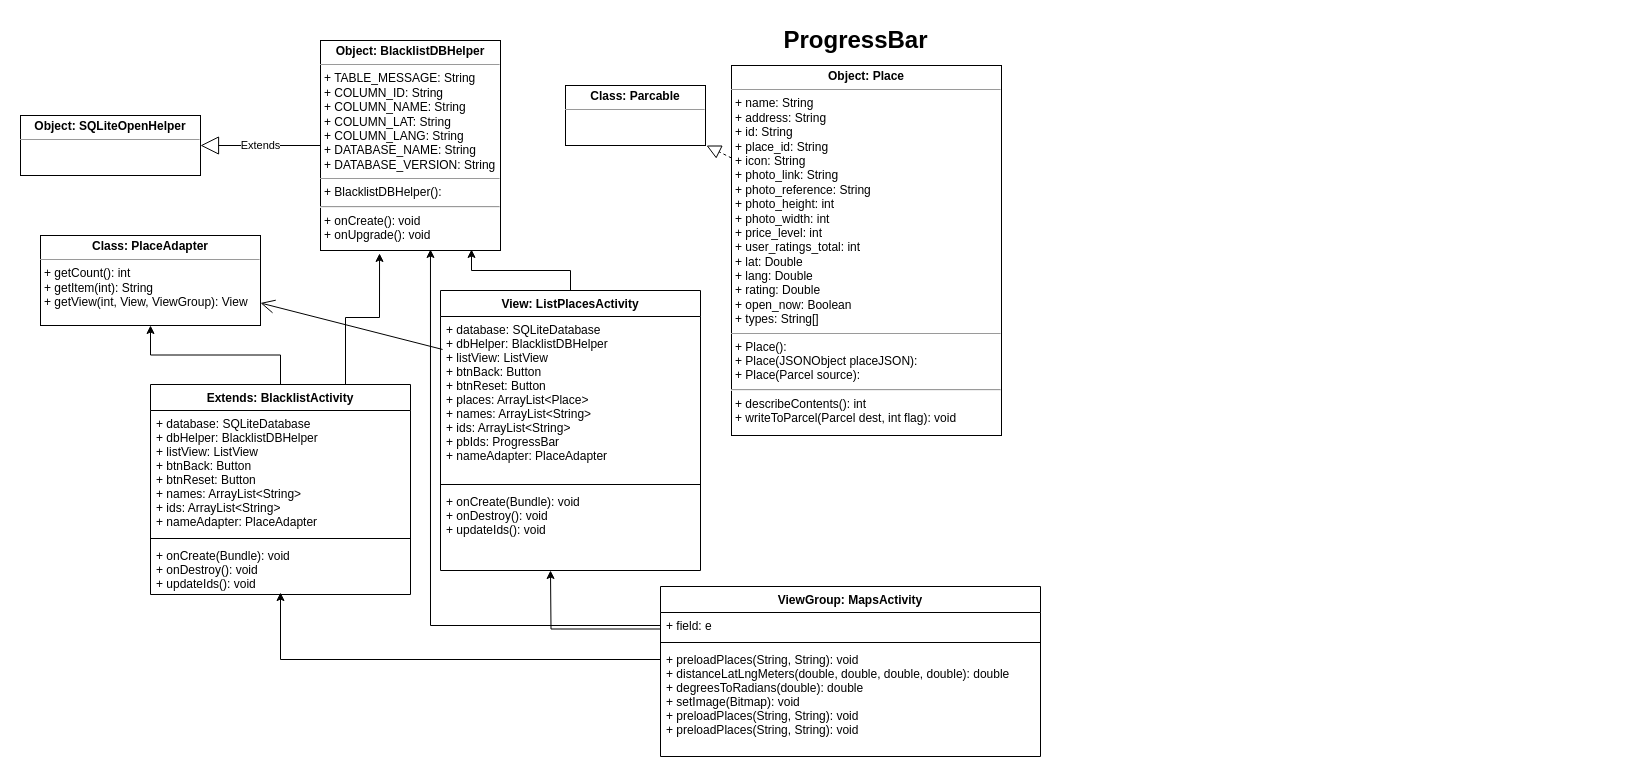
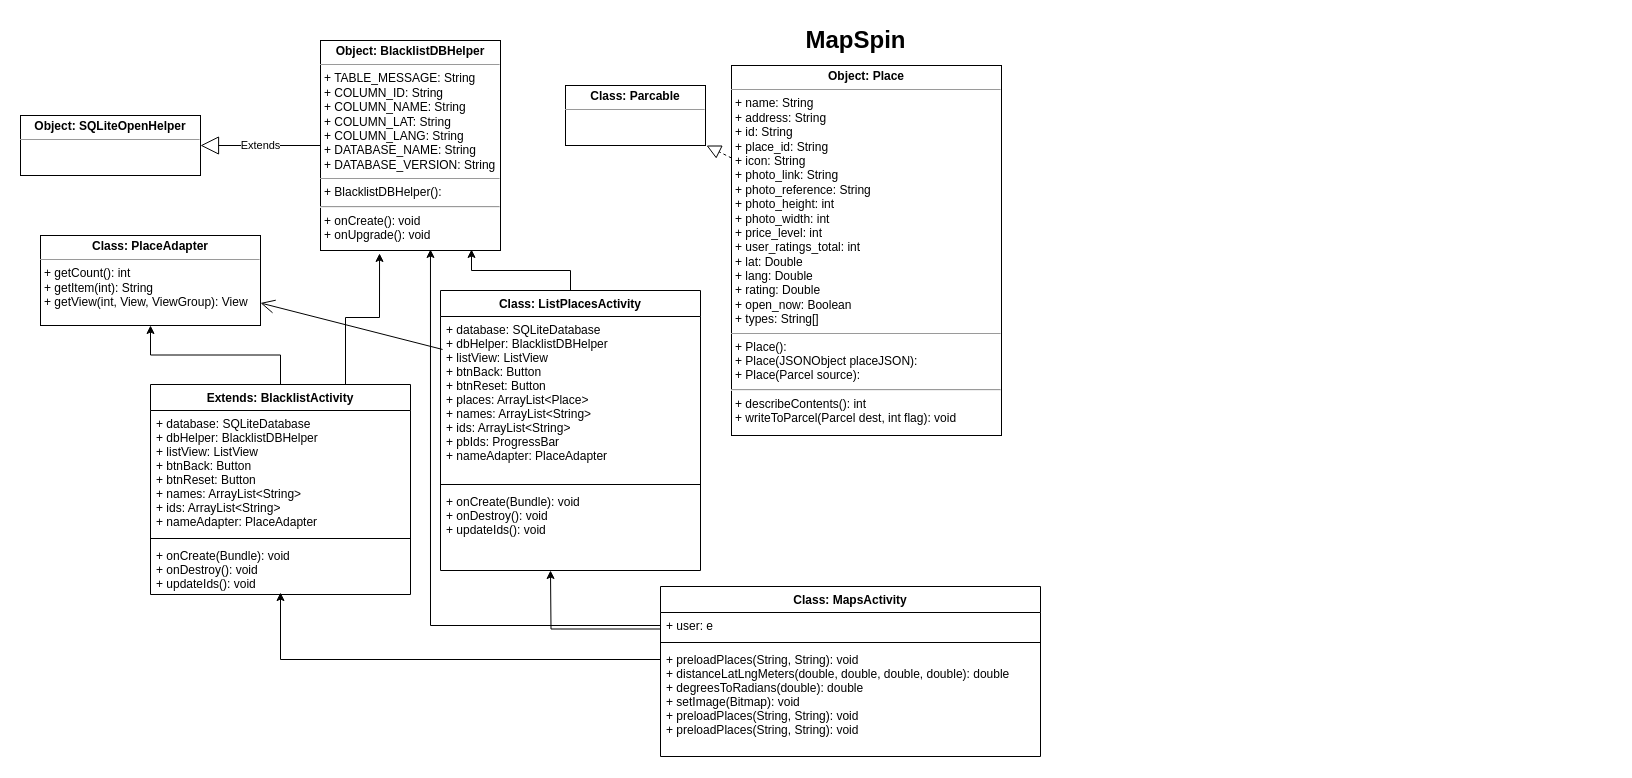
  <mxCell id="0" style=";html=1;" />
  <mxCell id="1" style=";html=1;" parent="0" />
- <mxCell id="2" value="ProgressBar" style="text;strokeColor=none;fillColor=none;html=1;fontSize=24;fontStyle=1;verticalAlign=middle;align=center;" parent="1" vertex="1"><mxGeometry x="100" y="20" width="1510" height="40" as="geometry" /></mxCell>
+ <mxCell id="2" value="MapSpin" style="text;strokeColor=none;fillColor=none;html=1;fontSize=24;fontStyle=1;verticalAlign=middle;align=center;" parent="1" vertex="1"><mxGeometry x="100" y="20" width="1510" height="40" as="geometry" /></mxCell>
  <mxCell id="3" style="edgeStyle=orthogonalEdgeStyle;rounded=0;orthogonalLoop=1;jettySize=auto;html=1;exitX=0;exitY=0.25;exitDx=0;exitDy=0;" parent="1" source="4" edge="1"><mxGeometry relative="1" as="geometry"><mxPoint x="550" y="570" as="targetPoint" /></mxGeometry></mxCell>
- <mxCell id="4" value="ViewGroup: MapsActivity" style="swimlane;fontStyle=1;align=center;verticalAlign=top;childLayout=stackLayout;horizontal=1;startSize=26;horizontalStack=0;resizeParent=1;resizeParentMax=0;resizeLast=0;collapsible=1;marginBottom=0;" parent="1" vertex="1"><mxGeometry x="660" y="586" width="380" height="170" as="geometry"><mxRectangle x="330" y="230" width="110" height="26" as="alternateBounds" /></mxGeometry></mxCell>
- <mxCell id="5" value="+ field: e" style="text;strokeColor=none;fillColor=none;align=left;verticalAlign=top;spacingLeft=4;spacingRight=4;overflow=hidden;rotatable=0;points=[[0,0.5],[1,0.5]];portConstraint=eastwest;" parent="4" vertex="1"><mxGeometry y="26" width="380" height="26" as="geometry" /></mxCell>
+ <mxCell id="4" value="Class: MapsActivity" style="swimlane;fontStyle=1;align=center;verticalAlign=top;childLayout=stackLayout;horizontal=1;startSize=26;horizontalStack=0;resizeParent=1;resizeParentMax=0;resizeLast=0;collapsible=1;marginBottom=0;" parent="1" vertex="1"><mxGeometry x="660" y="586" width="380" height="170" as="geometry"><mxRectangle x="330" y="230" width="110" height="26" as="alternateBounds" /></mxGeometry></mxCell>
+ <mxCell id="5" value="+ user: e" style="text;strokeColor=none;fillColor=none;align=left;verticalAlign=top;spacingLeft=4;spacingRight=4;overflow=hidden;rotatable=0;points=[[0,0.5],[1,0.5]];portConstraint=eastwest;" parent="4" vertex="1"><mxGeometry y="26" width="380" height="26" as="geometry" /></mxCell>
  <mxCell id="6" value="" style="line;strokeWidth=1;fillColor=none;align=left;verticalAlign=middle;spacingTop=-1;spacingLeft=3;spacingRight=3;rotatable=0;labelPosition=right;points=[];portConstraint=eastwest;" parent="4" vertex="1"><mxGeometry y="52" width="380" height="8" as="geometry" /></mxCell>
  <mxCell id="7" value="+ preloadPlaces(String, String): void&#10;+ distanceLatLngMeters(double, double, double, double): double&#10;+ degreesToRadians(double): double&#10;+ setImage(Bitmap): void&#10;+ preloadPlaces(String, String): void&#10;+ preloadPlaces(String, String): void&#10;" style="text;strokeColor=none;fillColor=none;align=left;verticalAlign=top;spacingLeft=4;spacingRight=4;overflow=hidden;rotatable=0;points=[[0,0.5],[1,0.5]];portConstraint=eastwest;" parent="4" vertex="1"><mxGeometry y="60" width="380" height="110" as="geometry" /></mxCell>
  <mxCell id="8" value="&lt;p style=&quot;margin: 0px ; margin-top: 4px ; text-align: center&quot;&gt;&lt;b&gt;Object: BlacklistDBHelper&lt;/b&gt;&lt;/p&gt;&lt;hr size=&quot;1&quot;&gt;&lt;p style=&quot;margin: 0px ; margin-left: 4px&quot;&gt;+ TABLE_MESSAGE: String&lt;/p&gt;&lt;p style=&quot;margin: 0px ; margin-left: 4px&quot;&gt;+ COLUMN_ID: String&lt;br&gt;&lt;/p&gt;&lt;p style=&quot;margin: 0px ; margin-left: 4px&quot;&gt;+ COLUMN_NAME: String&lt;br&gt;&lt;/p&gt;&lt;p style=&quot;margin: 0px ; margin-left: 4px&quot;&gt;+ COLUMN_LAT: String&lt;br&gt;&lt;/p&gt;&lt;p style=&quot;margin: 0px ; margin-left: 4px&quot;&gt;+ COLUMN_LANG: String&lt;br&gt;&lt;/p&gt;&lt;p style=&quot;margin: 0px ; margin-left: 4px&quot;&gt;+ DATABASE_NAME: String&lt;br&gt;&lt;/p&gt;&lt;p style=&quot;margin: 0px ; margin-left: 4px&quot;&gt;+ DATABASE_VERSION: String&lt;br&gt;&lt;/p&gt;&lt;hr size=&quot;1&quot;&gt;&lt;p style=&quot;margin: 0px ; margin-left: 4px&quot;&gt;+ BlacklistDBHelper():&lt;br&gt;&lt;/p&gt;&lt;hr id=&quot;null&quot;&gt;&lt;p style=&quot;margin: 0px ; margin-left: 4px&quot;&gt;+ onCreate(): void&lt;/p&gt;&lt;p style=&quot;margin: 0px ; margin-left: 4px&quot;&gt;+ onUpgrade(): void&lt;br&gt;&lt;/p&gt;&lt;p style=&quot;margin: 0px ; margin-left: 4px&quot;&gt;&lt;br&gt;&lt;/p&gt;&lt;p style=&quot;margin: 0px ; margin-left: 4px&quot;&gt;&lt;br&gt;&lt;/p&gt;" style="verticalAlign=top;align=left;overflow=fill;fontSize=12;fontFamily=Helvetica;html=1;" parent="1" vertex="1"><mxGeometry x="320" y="40" width="180" height="210" as="geometry" /></mxCell>
  <mxCell id="9" style="edgeStyle=orthogonalEdgeStyle;rounded=0;orthogonalLoop=1;jettySize=auto;html=1;exitX=0.5;exitY=0;exitDx=0;exitDy=0;entryX=0.839;entryY=0.995;entryDx=0;entryDy=0;entryPerimeter=0;" parent="1" source="19" target="8" edge="1"><mxGeometry relative="1" as="geometry"><mxPoint x="520" y="384" as="sourcePoint" /></mxGeometry></mxCell>
  <mxCell id="10" style="edgeStyle=orthogonalEdgeStyle;rounded=0;orthogonalLoop=1;jettySize=auto;html=1;exitX=0.75;exitY=0;exitDx=0;exitDy=0;entryX=0.328;entryY=1.014;entryDx=0;entryDy=0;entryPerimeter=0;" parent="1" source="12" target="8" edge="1"><mxGeometry relative="1" as="geometry" /></mxCell>
  <mxCell id="11" style="edgeStyle=orthogonalEdgeStyle;rounded=0;orthogonalLoop=1;jettySize=auto;html=1;exitX=0.5;exitY=0;exitDx=0;exitDy=0;entryX=0.5;entryY=1;entryDx=0;entryDy=0;" parent="1" source="12" target="27" edge="1"><mxGeometry relative="1" as="geometry" /></mxCell>
  <mxCell id="12" value="Extends: BlacklistActivity" style="swimlane;fontStyle=1;align=center;verticalAlign=top;childLayout=stackLayout;horizontal=1;startSize=26;horizontalStack=0;resizeParent=1;resizeParentMax=0;resizeLast=0;collapsible=1;marginBottom=0;" parent="1" vertex="1"><mxGeometry x="150" y="384" width="260" height="210" as="geometry"><mxRectangle x="330" y="230" width="110" height="26" as="alternateBounds" /></mxGeometry></mxCell>
  <mxCell id="13" value="+ database: SQLiteDatabase&#10;+ dbHelper: BlacklistDBHelper&#10;+ listView: ListView&#10;+ btnBack: Button&#10;+ btnReset: Button&#10;+ names: ArrayList&lt;String&gt;&#10;+ ids: ArrayList&lt;String&gt;&#10;+ nameAdapter: PlaceAdapter" style="text;strokeColor=none;fillColor=none;align=left;verticalAlign=top;spacingLeft=4;spacingRight=4;overflow=hidden;rotatable=0;points=[[0,0.5],[1,0.5]];portConstraint=eastwest;" parent="12" vertex="1"><mxGeometry y="26" width="260" height="124" as="geometry" /></mxCell>
  <mxCell id="14" value="" style="line;strokeWidth=1;fillColor=none;align=left;verticalAlign=middle;spacingTop=-1;spacingLeft=3;spacingRight=3;rotatable=0;labelPosition=right;points=[];portConstraint=eastwest;" parent="12" vertex="1"><mxGeometry y="150" width="260" height="8" as="geometry" /></mxCell>
  <mxCell id="15" value="+ onCreate(Bundle): void&#10;+ onDestroy(): void&#10;+ updateIds(): void" style="text;strokeColor=none;fillColor=none;align=left;verticalAlign=top;spacingLeft=4;spacingRight=4;overflow=hidden;rotatable=0;points=[[0,0.5],[1,0.5]];portConstraint=eastwest;" parent="12" vertex="1"><mxGeometry y="158" width="260" height="52" as="geometry" /></mxCell>
  <mxCell id="16" value="&lt;p style=&quot;margin: 0px ; margin-top: 4px ; text-align: center&quot;&gt;&lt;b&gt;Object: Place&lt;/b&gt;&lt;/p&gt;&lt;hr size=&quot;1&quot;&gt;&lt;p style=&quot;margin: 0px ; margin-left: 4px&quot;&gt;+ name: String&lt;/p&gt;&lt;p style=&quot;margin: 0px ; margin-left: 4px&quot;&gt;+ address: String&lt;br&gt;&lt;/p&gt;&lt;p style=&quot;margin: 0px ; margin-left: 4px&quot;&gt;+ id: String&lt;br&gt;&lt;/p&gt;&lt;p style=&quot;margin: 0px ; margin-left: 4px&quot;&gt;+ place_id: String&lt;br&gt;&lt;/p&gt;&lt;p style=&quot;margin: 0px ; margin-left: 4px&quot;&gt;+ icon: String&lt;br&gt;&lt;/p&gt;&lt;p style=&quot;margin: 0px ; margin-left: 4px&quot;&gt;+ photo_link: String&lt;br&gt;&lt;/p&gt;&lt;p style=&quot;margin: 0px ; margin-left: 4px&quot;&gt;+ photo_reference: String&lt;br&gt;&lt;/p&gt;&lt;p style=&quot;margin: 0px ; margin-left: 4px&quot;&gt;+ photo_height: int&lt;br&gt;&lt;/p&gt;&lt;p style=&quot;margin: 0px ; margin-left: 4px&quot;&gt;+ photo_width: int&lt;br&gt;&lt;/p&gt;&lt;p style=&quot;margin: 0px ; margin-left: 4px&quot;&gt;+ price_level: int&lt;br&gt;&lt;/p&gt;&lt;p style=&quot;margin: 0px ; margin-left: 4px&quot;&gt;+ user_ratings_total: int&lt;br&gt;&lt;/p&gt;&lt;p style=&quot;margin: 0px ; margin-left: 4px&quot;&gt;+ lat: Double&lt;br&gt;&lt;/p&gt;&lt;p style=&quot;margin: 0px ; margin-left: 4px&quot;&gt;+ lang: Double&lt;br&gt;&lt;/p&gt;&lt;p style=&quot;margin: 0px ; margin-left: 4px&quot;&gt;+ rating: Double&lt;br&gt;&lt;/p&gt;&lt;p style=&quot;margin: 0px ; margin-left: 4px&quot;&gt;+ open_now: Boolean&lt;br&gt;&lt;/p&gt;&lt;p style=&quot;margin: 0px ; margin-left: 4px&quot;&gt;+ types: String[]&lt;br&gt;&lt;/p&gt;&lt;hr size=&quot;1&quot;&gt;&lt;p style=&quot;margin: 0px ; margin-left: 4px&quot;&gt;+ Place():&lt;br&gt;&lt;/p&gt;&lt;p style=&quot;margin: 0px ; margin-left: 4px&quot;&gt;+ Place(JSONObject placeJSON):&lt;br&gt;&lt;/p&gt;&lt;p style=&quot;margin: 0px ; margin-left: 4px&quot;&gt;+ Place(Parcel source):&lt;br&gt;&lt;/p&gt;&lt;hr id=&quot;null&quot;&gt;&lt;p style=&quot;margin: 0px ; margin-left: 4px&quot;&gt;+ describeContents(): int&lt;/p&gt;&lt;p style=&quot;margin: 0px ; margin-left: 4px&quot;&gt;+ writeToParcel(Parcel dest, int flag): void&lt;/p&gt;&lt;p style=&quot;margin: 0px ; margin-left: 4px&quot;&gt;&lt;br&gt;&lt;/p&gt;&lt;p style=&quot;margin: 0px ; margin-left: 4px&quot;&gt;&lt;br&gt;&lt;/p&gt;" style="verticalAlign=top;align=left;overflow=fill;fontSize=12;fontFamily=Helvetica;html=1;" parent="1" vertex="1"><mxGeometry x="731" y="65" width="270" height="370" as="geometry" /></mxCell>
  <mxCell id="17" style="edgeStyle=orthogonalEdgeStyle;rounded=0;orthogonalLoop=1;jettySize=auto;html=1;exitX=0;exitY=0.5;exitDx=0;exitDy=0;entryX=0.611;entryY=0.995;entryDx=0;entryDy=0;entryPerimeter=0;" parent="1" source="5" target="8" edge="1"><mxGeometry relative="1" as="geometry" /></mxCell>
  <mxCell id="18" style="edgeStyle=orthogonalEdgeStyle;rounded=0;orthogonalLoop=1;jettySize=auto;html=1;entryX=0.5;entryY=0.962;entryDx=0;entryDy=0;entryPerimeter=0;" parent="1" source="7" target="15" edge="1"><mxGeometry relative="1" as="geometry"><Array as="points"><mxPoint x="280" y="659" /></Array></mxGeometry></mxCell>
- <mxCell id="19" value="View: ListPlacesActivity" style="swimlane;fontStyle=1;align=center;verticalAlign=top;childLayout=stackLayout;horizontal=1;startSize=26;horizontalStack=0;resizeParent=1;resizeParentMax=0;resizeLast=0;collapsible=1;marginBottom=0;" parent="1" vertex="1"><mxGeometry x="440" y="290" width="260" height="280" as="geometry"><mxRectangle x="330" y="230" width="110" height="26" as="alternateBounds" /></mxGeometry></mxCell>
+ <mxCell id="19" value="Class: ListPlacesActivity" style="swimlane;fontStyle=1;align=center;verticalAlign=top;childLayout=stackLayout;horizontal=1;startSize=26;horizontalStack=0;resizeParent=1;resizeParentMax=0;resizeLast=0;collapsible=1;marginBottom=0;" parent="1" vertex="1"><mxGeometry x="440" y="290" width="260" height="280" as="geometry"><mxRectangle x="330" y="230" width="110" height="26" as="alternateBounds" /></mxGeometry></mxCell>
  <mxCell id="20" value="+ database: SQLiteDatabase&#10;+ dbHelper: BlacklistDBHelper&#10;+ listView: ListView&#10;+ btnBack: Button&#10;+ btnReset: Button&#10;+ places: ArrayList&lt;Place&gt;&#10;+ names: ArrayList&lt;String&gt;&#10;+ ids: ArrayList&lt;String&gt;&#10;+ pbIds: ProgressBar&#10;+ nameAdapter: PlaceAdapter" style="text;strokeColor=none;fillColor=none;align=left;verticalAlign=top;spacingLeft=4;spacingRight=4;overflow=hidden;rotatable=0;points=[[0,0.5],[1,0.5]];portConstraint=eastwest;" parent="19" vertex="1"><mxGeometry y="26" width="260" height="164" as="geometry" /></mxCell>
  <mxCell id="21" value="" style="line;strokeWidth=1;fillColor=none;align=left;verticalAlign=middle;spacingTop=-1;spacingLeft=3;spacingRight=3;rotatable=0;labelPosition=right;points=[];portConstraint=eastwest;" parent="19" vertex="1"><mxGeometry y="190" width="260" height="8" as="geometry" /></mxCell>
  <mxCell id="22" value="+ onCreate(Bundle): void&#10;+ onDestroy(): void&#10;+ updateIds(): void" style="text;strokeColor=none;fillColor=none;align=left;verticalAlign=top;spacingLeft=4;spacingRight=4;overflow=hidden;rotatable=0;points=[[0,0.5],[1,0.5]];portConstraint=eastwest;" parent="19" vertex="1"><mxGeometry y="198" width="260" height="82" as="geometry" /></mxCell>
  <mxCell id="23" value="&lt;p style=&quot;margin: 0px ; margin-top: 4px ; text-align: center&quot;&gt;&lt;b&gt;Class: Parcable&lt;/b&gt;&lt;/p&gt;&lt;hr size=&quot;1&quot;&gt;&lt;div style=&quot;height: 2px&quot;&gt;&lt;/div&gt;" style="verticalAlign=top;align=left;overflow=fill;fontSize=12;fontFamily=Helvetica;html=1;" parent="1" vertex="1"><mxGeometry x="565" y="85" width="140" height="60" as="geometry" /></mxCell>
  <mxCell id="24" value="" style="endArrow=block;dashed=1;endFill=0;endSize=12;html=1;entryX=1.007;entryY=1;entryDx=0;entryDy=0;exitX=0;exitY=0.25;exitDx=0;exitDy=0;entryPerimeter=0;" parent="1" source="16" target="23" edge="1"><mxGeometry width="160" relative="1" as="geometry"><mxPoint x="560" y="170" as="sourcePoint" /><mxPoint x="720" y="170" as="targetPoint" /></mxGeometry></mxCell>
  <mxCell id="25" value="&lt;p style=&quot;margin: 0px ; margin-top: 4px ; text-align: center&quot;&gt;&lt;b&gt;Object: SQLiteOpenHelper&lt;/b&gt;&lt;/p&gt;&lt;hr size=&quot;1&quot;&gt;&lt;div style=&quot;height: 2px&quot;&gt;&lt;/div&gt;" style="verticalAlign=top;align=left;overflow=fill;fontSize=12;fontFamily=Helvetica;html=1;" parent="1" vertex="1"><mxGeometry x="20" y="115" width="180" height="60" as="geometry" /></mxCell>
  <mxCell id="26" value="Extends" style="endArrow=block;endSize=16;endFill=0;html=1;entryX=1;entryY=0.5;entryDx=0;entryDy=0;exitX=0;exitY=0.5;exitDx=0;exitDy=0;" parent="1" source="8" target="25" edge="1"><mxGeometry width="160" relative="1" as="geometry"><mxPoint x="100" y="180" as="sourcePoint" /><mxPoint x="260" y="180" as="targetPoint" /></mxGeometry></mxCell>
  <mxCell id="27" value="&lt;p style=&quot;margin: 0px ; margin-top: 4px ; text-align: center&quot;&gt;&lt;b&gt;Class: PlaceAdapter&lt;/b&gt;&lt;/p&gt;&lt;hr size=&quot;1&quot;&gt;&lt;p style=&quot;margin: 0px ; margin-left: 4px&quot;&gt;&lt;/p&gt;&lt;p style=&quot;margin: 0px ; margin-left: 4px&quot;&gt;+ getCount(): int&lt;/p&gt;&lt;p style=&quot;margin: 0px ; margin-left: 4px&quot;&gt;+ getItem(int): String&lt;/p&gt;&lt;p style=&quot;margin: 0px ; margin-left: 4px&quot;&gt;+ getView(int, View, ViewGroup): View&lt;/p&gt;" style="verticalAlign=top;align=left;overflow=fill;fontSize=12;fontFamily=Helvetica;html=1;" parent="1" vertex="1"><mxGeometry x="40" y="235" width="220" height="90" as="geometry" /></mxCell>
  <mxCell id="28" value="" style="endArrow=open;endFill=1;endSize=12;html=1;exitX=0.008;exitY=0.201;exitDx=0;exitDy=0;exitPerimeter=0;entryX=1;entryY=0.75;entryDx=0;entryDy=0;" parent="1" source="20" target="27" edge="1"><mxGeometry width="160" relative="1" as="geometry"><mxPoint x="190" y="370" as="sourcePoint" /><mxPoint x="270" y="320" as="targetPoint" /></mxGeometry></mxCell>
